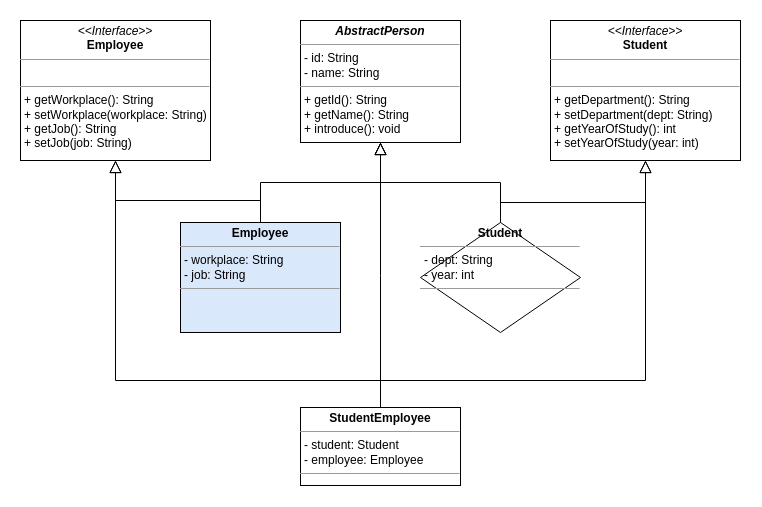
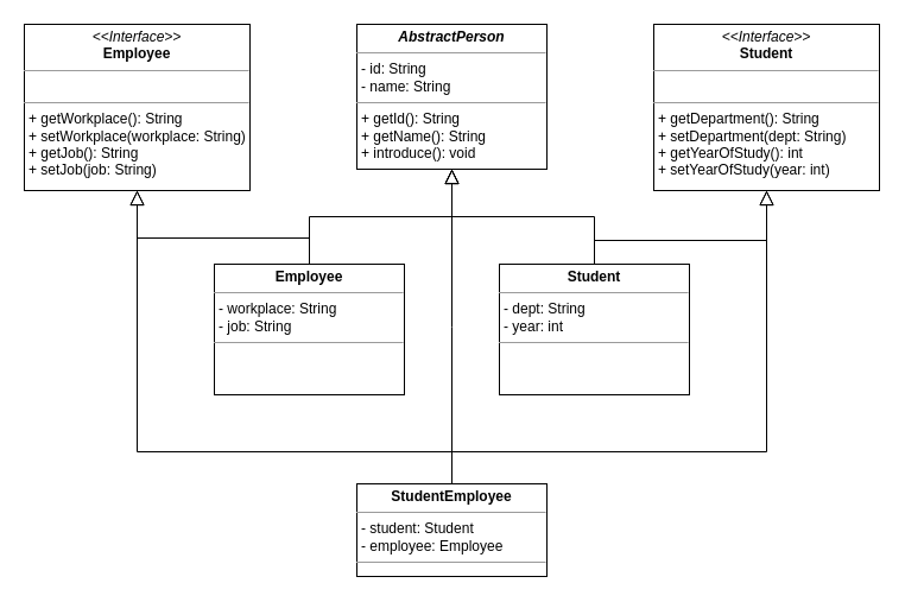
  <mxCell id="0" />
  <mxCell id="1" parent="0" />
  <mxCell id="2" value="" style="endArrow=block;endSize=10;endFill=0;shadow=0;strokeWidth=1;rounded=0;edgeStyle=elbowEdgeStyle;elbow=vertical;entryX=0.5;entryY=1;entryDx=0;entryDy=0;exitX=0.5;exitY=0;exitDx=0;exitDy=0;" parent="1" source="6" target="5" edge="1"><mxGeometry width="160" relative="1" as="geometry"><mxPoint x="270" y="262" as="sourcePoint" /><mxPoint x="440" y="160" as="targetPoint" /></mxGeometry></mxCell>
  <mxCell id="3" value="" style="endArrow=block;endSize=10;endFill=0;shadow=0;strokeWidth=1;rounded=0;edgeStyle=elbowEdgeStyle;elbow=vertical;entryX=0.5;entryY=1;entryDx=0;entryDy=0;exitX=0.5;exitY=0;exitDx=0;exitDy=0;" parent="1" source="7" target="5" edge="1"><mxGeometry width="160" relative="1" as="geometry"><mxPoint x="550" y="262" as="sourcePoint" /><mxPoint x="440" y="160" as="targetPoint" /></mxGeometry></mxCell>
  <mxCell id="4" value="&lt;p style=&quot;margin: 0px ; margin-top: 4px ; text-align: center&quot;&gt;&lt;i&gt;&amp;lt;&amp;lt;Interface&amp;gt;&amp;gt;&lt;/i&gt;&lt;br&gt;&lt;b&gt;Student&lt;/b&gt;&lt;/p&gt;&lt;hr size=&quot;1&quot;&gt;&lt;p style=&quot;margin: 0px ; margin-left: 4px&quot;&gt;&lt;br&gt;&lt;/p&gt;&lt;hr size=&quot;1&quot;&gt;&lt;p style=&quot;margin: 0px ; margin-left: 4px&quot;&gt;+ getDepartment(): String&lt;/p&gt;&lt;p style=&quot;margin: 0px ; margin-left: 4px&quot;&gt;+ setDepartment(dept: String)&lt;br&gt;+ getYearOfStudy(): int&lt;/p&gt;&lt;p style=&quot;margin: 0px ; margin-left: 4px&quot;&gt;+ setYearOfStudy(year: int)&lt;/p&gt;" style="verticalAlign=top;align=left;overflow=fill;fontSize=12;fontFamily=Helvetica;html=1;" vertex="1" parent="1"><mxGeometry x="550" y="20" width="190" height="140" as="geometry" /></mxCell>
  <mxCell id="5" value="&lt;p style=&quot;margin: 0px ; margin-top: 4px ; text-align: center&quot;&gt;&lt;span style=&quot;font-style: italic&quot;&gt;&lt;b&gt;AbstractPerson&lt;/b&gt;&lt;/span&gt;&lt;br&gt;&lt;/p&gt;&lt;hr size=&quot;1&quot;&gt;&lt;p style=&quot;margin: 0px ; margin-left: 4px&quot;&gt;- id: String&lt;br&gt;&lt;/p&gt;&lt;p style=&quot;margin: 0px ; margin-left: 4px&quot;&gt;- name: String&lt;/p&gt;&lt;hr size=&quot;1&quot;&gt;&lt;p style=&quot;margin: 0px ; margin-left: 4px&quot;&gt;+ getId(): String&lt;br&gt;&lt;/p&gt;&lt;p style=&quot;margin: 0px ; margin-left: 4px&quot;&gt;+ getName(): String&lt;br&gt;&lt;/p&gt;&lt;p style=&quot;margin: 0px ; margin-left: 4px&quot;&gt;+ introduce(): void&lt;/p&gt;" style="verticalAlign=top;align=left;overflow=fill;fontSize=12;fontFamily=Helvetica;html=1;" vertex="1" parent="1"><mxGeometry x="300" y="20" width="160" height="122" as="geometry" /></mxCell>
- <mxCell id="6" value="&lt;p style=&quot;margin: 0px ; margin-top: 4px ; text-align: center&quot;&gt;&lt;b&gt;Employee&lt;/b&gt;&lt;/p&gt;&lt;hr size=&quot;1&quot;&gt;&lt;p style=&quot;margin: 0px ; margin-left: 4px&quot;&gt;- workplace: String&lt;/p&gt;&lt;p style=&quot;margin: 0px ; margin-left: 4px&quot;&gt;- job: String&lt;/p&gt;&lt;hr size=&quot;1&quot;&gt;&lt;p style=&quot;margin: 0px ; margin-left: 4px&quot;&gt;&lt;br&gt;&lt;/p&gt;" style="verticalAlign=top;align=left;overflow=fill;fontSize=12;fontFamily=Helvetica;html=1;fillColor=#dae8fc;" vertex="1" parent="1"><mxGeometry x="180" y="222" width="160" height="110" as="geometry" /></mxCell>
- <mxCell id="7" value="&lt;p style=&quot;margin: 0px ; margin-top: 4px ; text-align: center&quot;&gt;&lt;b&gt;Student&lt;/b&gt;&lt;/p&gt;&lt;hr size=&quot;1&quot;&gt;&lt;p style=&quot;margin: 0px ; margin-left: 4px&quot;&gt;- dept: String&lt;/p&gt;&lt;p style=&quot;margin: 0px ; margin-left: 4px&quot;&gt;- year: int&lt;/p&gt;&lt;hr size=&quot;1&quot;&gt;&lt;p style=&quot;margin: 0px ; margin-left: 4px&quot;&gt;&lt;br&gt;&lt;/p&gt;" style="rhombus;verticalAlign=top;align=left;overflow=fill;fontSize=12;fontFamily=Helvetica;html=1;" vertex="1" parent="1"><mxGeometry x="420" y="222" width="160" height="110" as="geometry" /></mxCell>
+ <mxCell id="6" value="&lt;p style=&quot;margin: 0px ; margin-top: 4px ; text-align: center&quot;&gt;&lt;b&gt;Employee&lt;/b&gt;&lt;/p&gt;&lt;hr size=&quot;1&quot;&gt;&lt;p style=&quot;margin: 0px ; margin-left: 4px&quot;&gt;- workplace: String&lt;/p&gt;&lt;p style=&quot;margin: 0px ; margin-left: 4px&quot;&gt;- job: String&lt;/p&gt;&lt;hr size=&quot;1&quot;&gt;&lt;p style=&quot;margin: 0px ; margin-left: 4px&quot;&gt;&lt;br&gt;&lt;/p&gt;" style="verticalAlign=top;align=left;overflow=fill;fontSize=12;fontFamily=Helvetica;html=1;" vertex="1" parent="1"><mxGeometry x="180" y="222" width="160" height="110" as="geometry" /></mxCell>
+ <mxCell id="7" value="&lt;p style=&quot;margin: 0px ; margin-top: 4px ; text-align: center&quot;&gt;&lt;b&gt;Student&lt;/b&gt;&lt;/p&gt;&lt;hr size=&quot;1&quot;&gt;&lt;p style=&quot;margin: 0px ; margin-left: 4px&quot;&gt;- dept: String&lt;/p&gt;&lt;p style=&quot;margin: 0px ; margin-left: 4px&quot;&gt;- year: int&lt;/p&gt;&lt;hr size=&quot;1&quot;&gt;&lt;p style=&quot;margin: 0px ; margin-left: 4px&quot;&gt;&lt;br&gt;&lt;/p&gt;" style="verticalAlign=top;align=left;overflow=fill;fontSize=12;fontFamily=Helvetica;html=1;" vertex="1" parent="1"><mxGeometry x="420" y="222" width="160" height="110" as="geometry" /></mxCell>
  <mxCell id="8" value="" style="endArrow=block;endSize=10;endFill=0;shadow=0;strokeWidth=1;rounded=0;edgeStyle=elbowEdgeStyle;elbow=vertical;entryX=0.5;entryY=1;entryDx=0;entryDy=0;exitX=0.5;exitY=0;exitDx=0;exitDy=0;" edge="1" parent="1" source="7" target="4"><mxGeometry width="160" relative="1" as="geometry"><mxPoint x="480" y="232" as="sourcePoint" /><mxPoint x="390" y="152" as="targetPoint" /><Array as="points"><mxPoint x="530" y="202" /><mxPoint x="530" y="182" /></Array></mxGeometry></mxCell>
  <mxCell id="9" value="&lt;p style=&quot;margin: 0px ; margin-top: 4px ; text-align: center&quot;&gt;&lt;b&gt;StudentEmployee&lt;/b&gt;&lt;/p&gt;&lt;hr size=&quot;1&quot;&gt;&lt;p style=&quot;margin: 0px 0px 0px 4px&quot;&gt;- student: Student&lt;/p&gt;&lt;p style=&quot;margin: 0px 0px 0px 4px&quot;&gt;- employee: Employee&lt;/p&gt;&lt;hr size=&quot;1&quot;&gt;&lt;p style=&quot;margin: 0px ; margin-left: 4px&quot;&gt;&lt;br&gt;&lt;/p&gt;" style="verticalAlign=top;align=left;overflow=fill;fontSize=12;fontFamily=Helvetica;html=1;" vertex="1" parent="1"><mxGeometry x="300" y="407" width="160" height="78" as="geometry" /></mxCell>
  <mxCell id="10" value="" style="endArrow=block;endSize=10;endFill=0;shadow=0;strokeWidth=1;rounded=0;edgeStyle=elbowEdgeStyle;elbow=vertical;entryX=0.5;entryY=1;entryDx=0;entryDy=0;exitX=0.5;exitY=0;exitDx=0;exitDy=0;" edge="1" parent="1" source="9" target="11"><mxGeometry width="160" relative="1" as="geometry"><mxPoint x="300" y="232" as="sourcePoint" /><mxPoint x="390" y="152" as="targetPoint" /><Array as="points"><mxPoint x="300" y="380" /><mxPoint x="250" y="360" /><mxPoint x="180" y="350" /></Array></mxGeometry></mxCell>
  <mxCell id="11" value="&lt;p style=&quot;margin: 0px ; margin-top: 4px ; text-align: center&quot;&gt;&lt;i&gt;&amp;lt;&amp;lt;Interface&amp;gt;&amp;gt;&lt;/i&gt;&lt;br&gt;&lt;b&gt;Employee&lt;/b&gt;&lt;/p&gt;&lt;hr size=&quot;1&quot;&gt;&lt;p style=&quot;margin: 0px ; margin-left: 4px&quot;&gt;&lt;br&gt;&lt;/p&gt;&lt;hr size=&quot;1&quot;&gt;&lt;p style=&quot;margin: 0px 0px 0px 4px&quot;&gt;+ getWorkplace(): String&lt;/p&gt;&lt;p style=&quot;margin: 0px 0px 0px 4px&quot;&gt;+ setWorkplace(workplace: String)&lt;/p&gt;&lt;p style=&quot;margin: 0px 0px 0px 4px&quot;&gt;+ getJob(): String&lt;/p&gt;&lt;p style=&quot;margin: 0px 0px 0px 4px&quot;&gt;+ setJob(job: String)&lt;/p&gt;" style="verticalAlign=top;align=left;overflow=fill;fontSize=12;fontFamily=Helvetica;html=1;" vertex="1" parent="1"><mxGeometry x="20" y="20" width="190" height="140" as="geometry" /></mxCell>
  <mxCell id="12" value="" style="endArrow=block;endSize=10;endFill=0;shadow=0;strokeWidth=1;rounded=0;edgeStyle=elbowEdgeStyle;elbow=vertical;entryX=0.5;entryY=1;entryDx=0;entryDy=0;exitX=0.5;exitY=0;exitDx=0;exitDy=0;" edge="1" parent="1" source="6" target="11"><mxGeometry width="160" relative="1" as="geometry"><mxPoint x="480" y="232" as="sourcePoint" /><mxPoint x="605" y="170" as="targetPoint" /><Array as="points"><mxPoint x="240" y="200" /><mxPoint x="220" y="190" /><mxPoint x="540" y="192" /></Array></mxGeometry></mxCell>
  <mxCell id="13" value="" style="endArrow=block;endSize=10;endFill=0;shadow=0;strokeWidth=1;rounded=0;edgeStyle=elbowEdgeStyle;elbow=vertical;exitX=0.5;exitY=0;exitDx=0;exitDy=0;entryX=0.5;entryY=1;entryDx=0;entryDy=0;" edge="1" parent="1" source="9" target="4"><mxGeometry width="160" relative="1" as="geometry"><mxPoint x="540" y="410" as="sourcePoint" /><mxPoint x="600" y="160" as="targetPoint" /><Array as="points"><mxPoint x="460" y="380" /><mxPoint x="595" y="360" /><mxPoint x="260" y="370" /><mxPoint x="190" y="360" /></Array></mxGeometry></mxCell>
  <mxCell id="14" value="" style="endArrow=block;endSize=10;endFill=0;shadow=0;strokeWidth=1;rounded=0;edgeStyle=elbowEdgeStyle;elbow=vertical;entryX=0.5;entryY=1;entryDx=0;entryDy=0;exitX=0.5;exitY=0;exitDx=0;exitDy=0;" edge="1" parent="1" source="9" target="5"><mxGeometry width="160" relative="1" as="geometry"><mxPoint x="480" y="232" as="sourcePoint" /><mxPoint x="390" y="152" as="targetPoint" /></mxGeometry></mxCell>
